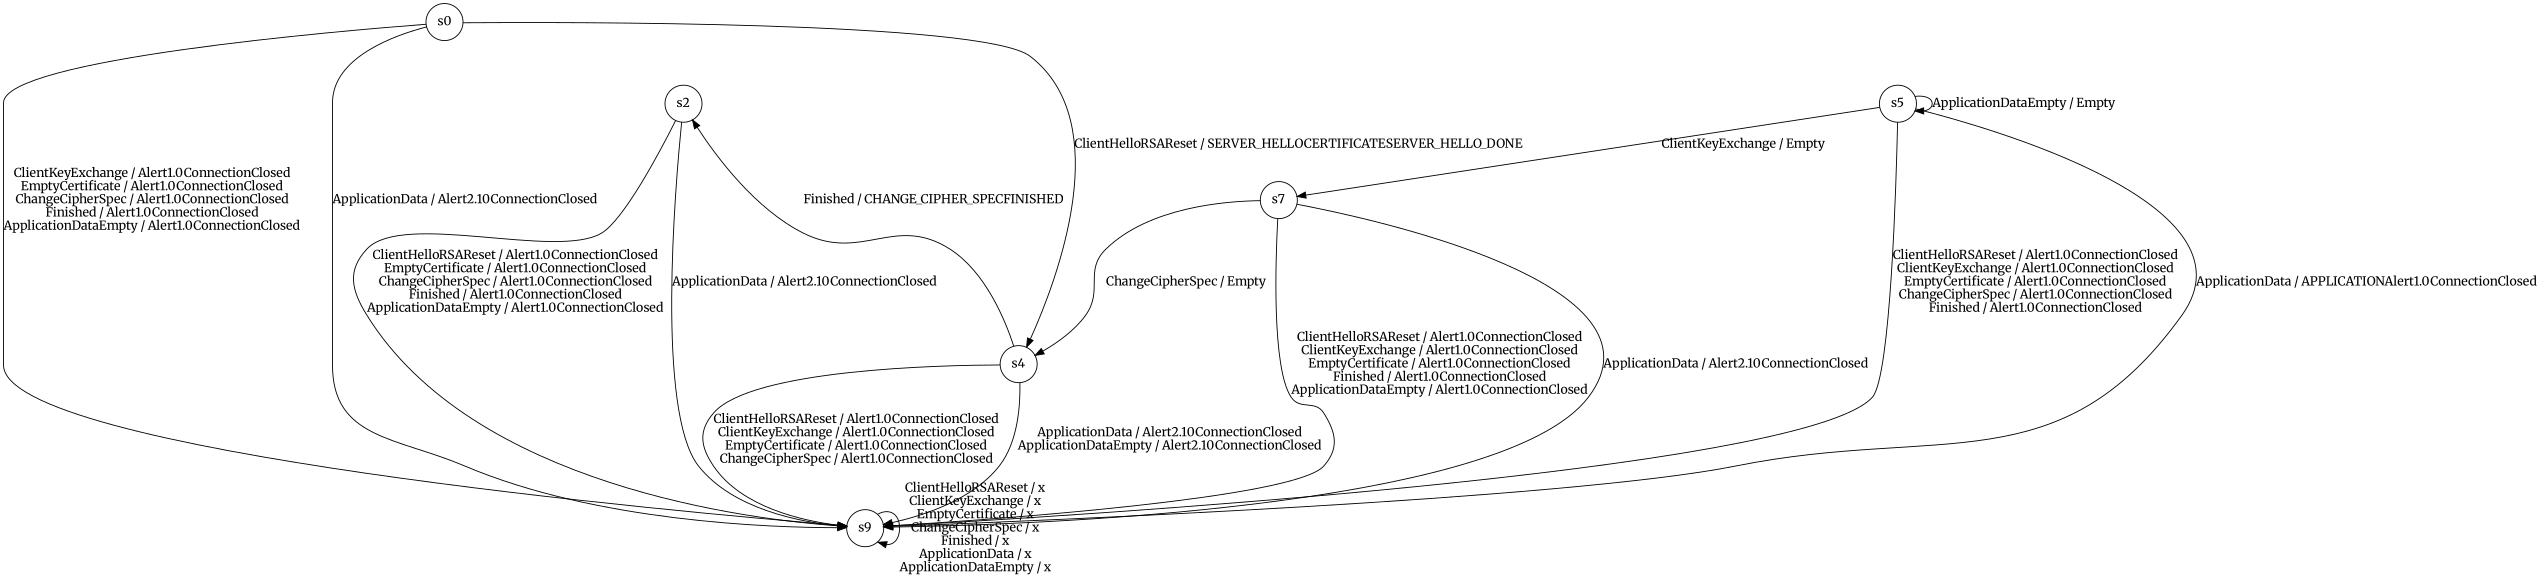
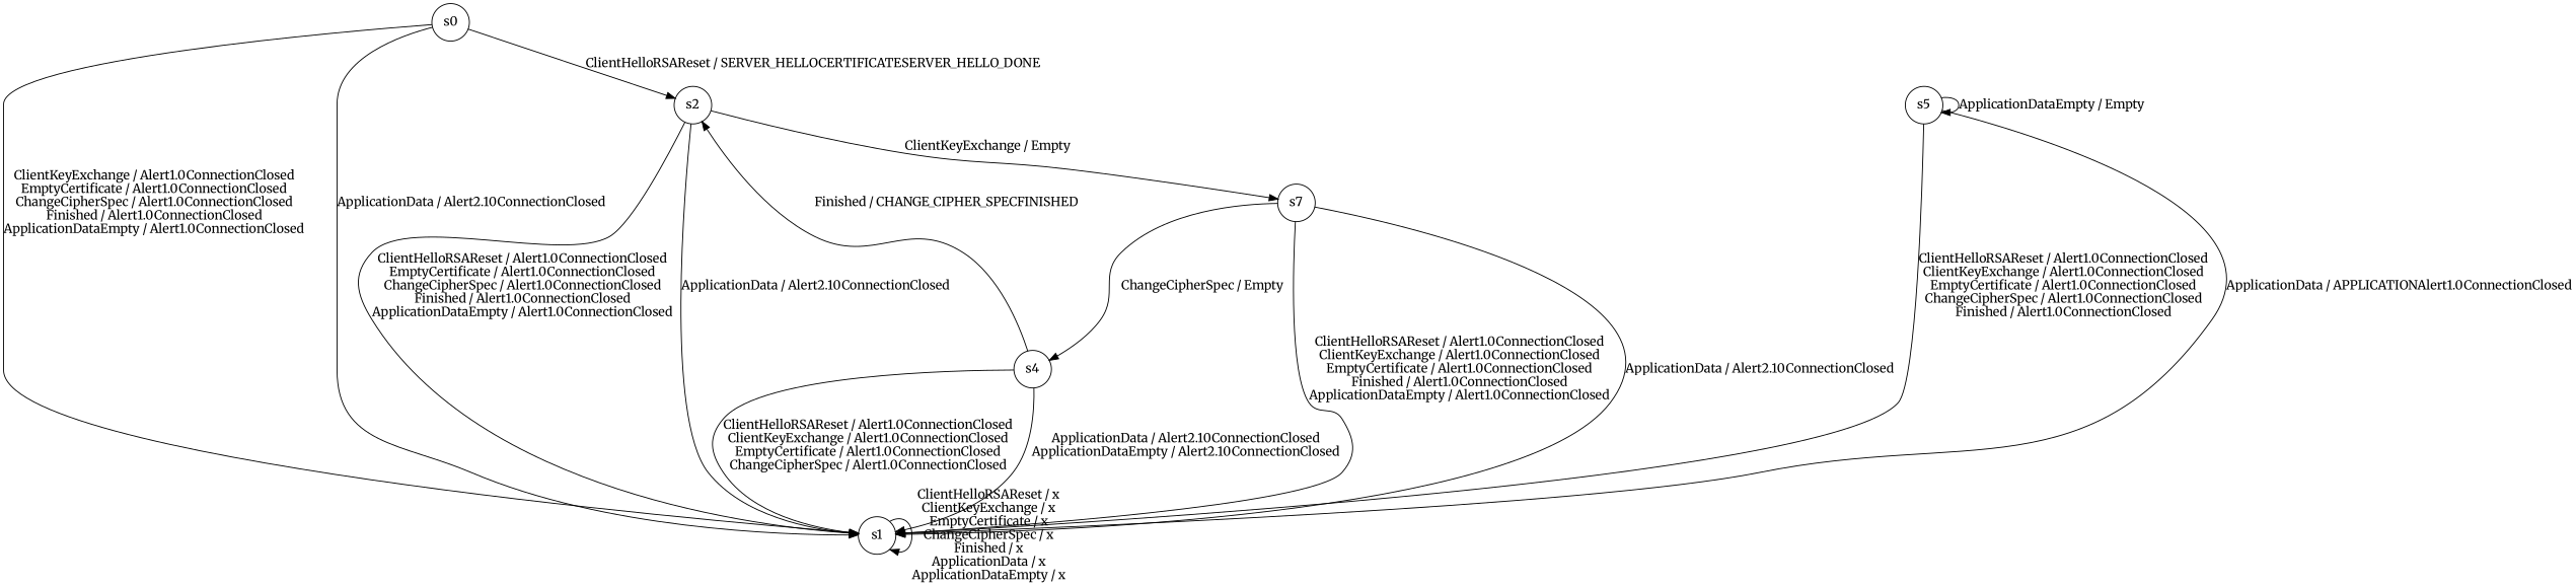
  digraph {
    fontname=Merriweather
    node [fontname=Merriweather shape=circle]
    edge [fontname=Merriweather]
    n1 [label=s0]
-   n2 [label=s9]
+   n2 [label=s1]
    n3 [label=s2]
    n4 [label=s7]
    n5 [label=s4]
    n6 [label=s5]
    n1 -> n2 [label="ClientKeyExchange / Alert1.0ConnectionClosed\nEmptyCertificate / Alert1.0ConnectionClosed\nChangeCipherSpec / Alert1.0ConnectionClosed\nFinished / Alert1.0ConnectionClosed\nApplicationDataEmpty / Alert1.0ConnectionClosed\n"]
    n1 -> n2 [label="ApplicationData / Alert2.10ConnectionClosed\n"]
-   n1 -> n5 [label="ClientHelloRSAReset / SERVER_HELLOCERTIFICATESERVER_HELLO_DONE\n"]
+   n1 -> n3 [label="ClientHelloRSAReset / SERVER_HELLOCERTIFICATESERVER_HELLO_DONE\n"]
    n2 -> n2 [label="ClientHelloRSAReset / x\nClientKeyExchange / x\nEmptyCertificate / x\nChangeCipherSpec / x\nFinished / x\nApplicationData / x\nApplicationDataEmpty / x\n"]
    n3 -> n2 [label="ClientHelloRSAReset / Alert1.0ConnectionClosed\nEmptyCertificate / Alert1.0ConnectionClosed\nChangeCipherSpec / Alert1.0ConnectionClosed\nFinished / Alert1.0ConnectionClosed\nApplicationDataEmpty / Alert1.0ConnectionClosed\n"]
    n3 -> n2 [label="ApplicationData / Alert2.10ConnectionClosed\n"]
-   n6 -> n4 [label="ClientKeyExchange / Empty\n"]
+   n3 -> n4 [label="ClientKeyExchange / Empty\n"]
    n4 -> n2 [label="ClientHelloRSAReset / Alert1.0ConnectionClosed\nClientKeyExchange / Alert1.0ConnectionClosed\nEmptyCertificate / Alert1.0ConnectionClosed\nFinished / Alert1.0ConnectionClosed\nApplicationDataEmpty / Alert1.0ConnectionClosed\n"]
    n4 -> n2 [label="ApplicationData / Alert2.10ConnectionClosed\n"]
    n4 -> n5 [label="ChangeCipherSpec / Empty\n"]
    n5 -> n2 [label="ClientHelloRSAReset / Alert1.0ConnectionClosed\nClientKeyExchange / Alert1.0ConnectionClosed\nEmptyCertificate / Alert1.0ConnectionClosed\nChangeCipherSpec / Alert1.0ConnectionClosed\n"]
    n5 -> n2 [label="ApplicationData / Alert2.10ConnectionClosed\nApplicationDataEmpty / Alert2.10ConnectionClosed\n"]
    n5 -> n3 [label="Finished / CHANGE_CIPHER_SPECFINISHED\n"]
    n6 -> n2 [label="ClientHelloRSAReset / Alert1.0ConnectionClosed\nClientKeyExchange / Alert1.0ConnectionClosed\nEmptyCertificate / Alert1.0ConnectionClosed\nChangeCipherSpec / Alert1.0ConnectionClosed\nFinished / Alert1.0ConnectionClosed\n"]
    n6 -> n2 [label="ApplicationData / APPLICATIONAlert1.0ConnectionClosed\n"]
    n6 -> n6 [label="ApplicationDataEmpty / Empty\n"]
  }
